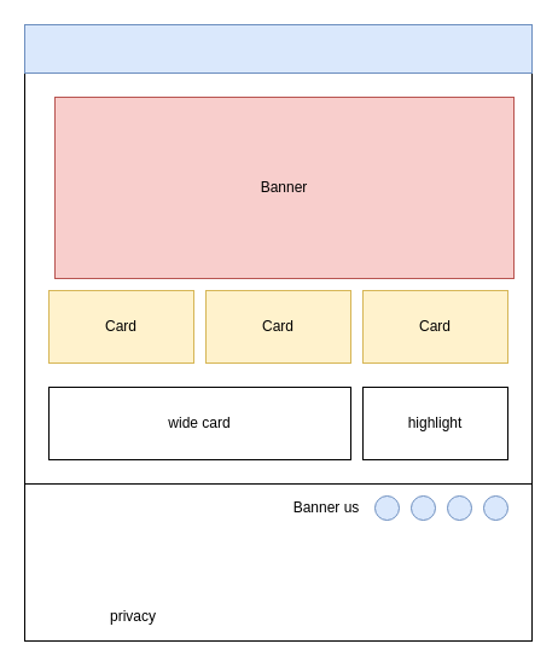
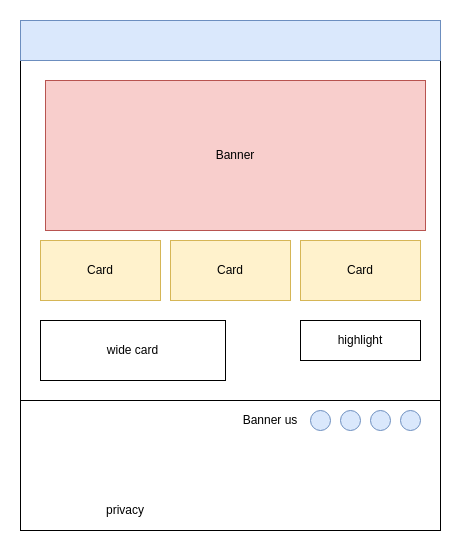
  <mxCell id="0" />
  <mxCell id="1" parent="0" />
  <mxCell id="2" value="" style="rounded=0;whiteSpace=wrap;html=1;" parent="1" vertex="1"><mxGeometry x="20" width="420" height="510" as="geometry" y="20" /></mxCell>
  <mxCell id="3" value="" style="rounded=0;whiteSpace=wrap;html=1;fillColor=#dae8fc;strokeColor=#6c8ebf;" parent="1" vertex="1"><mxGeometry x="20" width="420" height="40" as="geometry" y="20" /></mxCell>
  <mxCell id="4" value="" style="group" parent="1" vertex="1" connectable="0"><mxGeometry x="40" y="240" width="380" height="60" as="geometry" /></mxCell>
  <mxCell id="5" value="Card" style="rounded=0;whiteSpace=wrap;html=1;fillColor=#fff2cc;strokeColor=#d6b656;" parent="4" vertex="1"><mxGeometry width="120" height="60" as="geometry" /></mxCell>
  <mxCell id="6" value="Card" style="rounded=0;whiteSpace=wrap;html=1;fillColor=#fff2cc;strokeColor=#d6b656;" parent="4" vertex="1"><mxGeometry x="130" width="120" height="60" as="geometry" /></mxCell>
  <mxCell id="7" value="Card" style="rounded=0;whiteSpace=wrap;html=1;fillColor=#fff2cc;strokeColor=#d6b656;" parent="4" vertex="1"><mxGeometry x="260" width="120" height="60" as="geometry" /></mxCell>
  <mxCell id="8" value="Banner" style="rounded=0;whiteSpace=wrap;html=1;fillColor=#f8cecc;strokeColor=#b85450;" parent="1" vertex="1"><mxGeometry x="45" y="80" width="380" height="150" as="geometry" /></mxCell>
- <mxCell id="9" value="wide card" style="rounded=0;whiteSpace=wrap;html=1;" vertex="1" parent="1"><mxGeometry x="40" y="320" width="250" height="60" as="geometry" /></mxCell>
- <mxCell id="10" value="highlight" style="rounded=0;whiteSpace=wrap;html=1;" vertex="1" parent="1"><mxGeometry x="300" y="320" width="120" height="60" as="geometry" /></mxCell>
+ <mxCell id="9" value="wide card" style="rounded=0;whiteSpace=wrap;html=1;" vertex="1" parent="1"><mxGeometry x="40" y="320" width="185" height="60" as="geometry" /></mxCell>
+ <mxCell id="10" value="highlight" style="rounded=0;whiteSpace=wrap;html=1;" vertex="1" parent="1"><mxGeometry x="300" y="320" width="120" height="40" as="geometry" /></mxCell>
  <mxCell id="11" value="" style="rounded=0;whiteSpace=wrap;html=1;" vertex="1" parent="1"><mxGeometry x="20" y="400" width="420" height="130" as="geometry" /></mxCell>
- <mxCell id="12" value="privacy" style="text;html=1;strokeColor=none;fillColor=none;align=center;verticalAlign=middle;whiteSpace=wrap;rounded=0;" vertex="1" parent="1"><mxGeometry x="90" y="500" width="40" height="20" as="geometry" /></mxCell>
+ <mxCell id="12" value="privacy" style="text;html=1;strokeColor=none;fillColor=none;align=center;verticalAlign=middle;whiteSpace=wrap;rounded=0;" vertex="1" parent="1"><mxGeometry x="105" y="500" width="40" height="20" as="geometry" /></mxCell>
  <mxCell id="13" value="" style="ellipse;whiteSpace=wrap;html=1;aspect=fixed;fillColor=#dae8fc;strokeColor=#6c8ebf;" vertex="1" parent="1"><mxGeometry x="310" y="410" width="20" height="20" as="geometry" /></mxCell>
  <mxCell id="14" value="" style="ellipse;whiteSpace=wrap;html=1;aspect=fixed;fillColor=#dae8fc;strokeColor=#6c8ebf;" vertex="1" parent="1"><mxGeometry x="340" y="410" width="20" height="20" as="geometry" /></mxCell>
  <mxCell id="15" value="" style="ellipse;whiteSpace=wrap;html=1;aspect=fixed;fillColor=#dae8fc;strokeColor=#6c8ebf;" vertex="1" parent="1"><mxGeometry x="370" y="410" width="20" height="20" as="geometry" /></mxCell>
  <mxCell id="16" value="" style="ellipse;whiteSpace=wrap;html=1;aspect=fixed;fillColor=#dae8fc;strokeColor=#6c8ebf;" vertex="1" parent="1"><mxGeometry x="400" y="410" width="20" height="20" as="geometry" /></mxCell>
  <mxCell id="17" value="Banner us" style="text;html=1;strokeColor=none;fillColor=none;align=center;verticalAlign=middle;whiteSpace=wrap;rounded=0;" vertex="1" parent="1"><mxGeometry x="240" y="410" width="60" height="20" as="geometry" /></mxCell>
